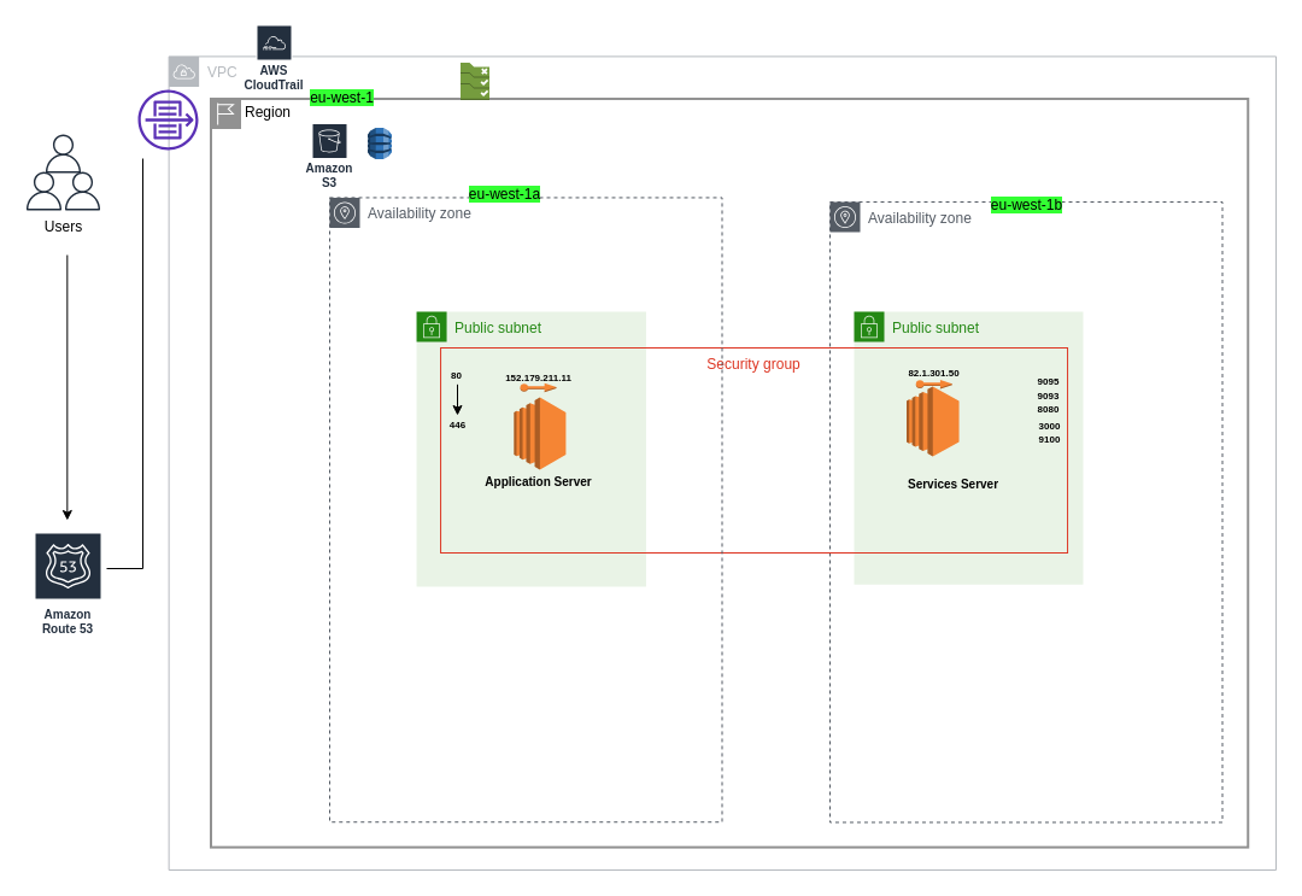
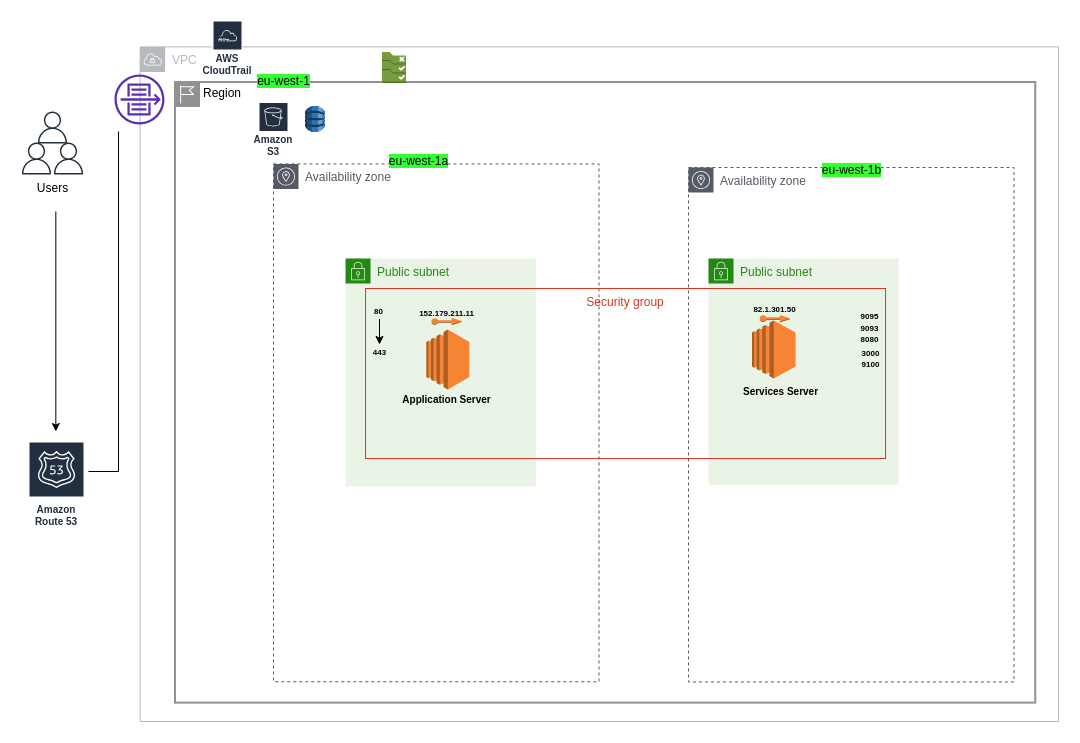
  <mxCell id="0" />
  <mxCell id="1" parent="0" />
  <mxCell id="2" value="" style="group" parent="1" vertex="1" connectable="0"><mxGeometry x="128" y="41" width="930" height="680" as="geometry" /></mxCell>
  <mxCell id="3" value="VPC" style="outlineConnect=0;gradientColor=none;html=1;whiteSpace=wrap;fontSize=12;fontStyle=0;shape=mxgraph.aws4.group;grIcon=mxgraph.aws4.group_vpc;strokeColor=#B6BABF;fillColor=none;verticalAlign=top;align=left;spacingLeft=30;fontColor=#B6BABF;dashed=0;" parent="2" vertex="1"><mxGeometry x="11.625" y="5.397" width="918.375" height="674.603" as="geometry" /></mxCell>
  <mxCell id="4" value="" style="outlineConnect=0;fontColor=#232F3E;gradientColor=none;fillColor=#5A30B5;strokeColor=none;dashed=0;verticalLabelPosition=bottom;verticalAlign=top;align=center;html=1;fontSize=12;fontStyle=0;aspect=fixed;pointerEvents=1;shape=mxgraph.aws4.flow_logs;" parent="2" vertex="1"><mxGeometry x="-14" y="33" width="50" height="50" as="geometry" /></mxCell>
  <mxCell id="5" value="" style="group" parent="2" vertex="1" connectable="0"><mxGeometry x="46.5" y="13" width="860.25" height="648.111" as="geometry" /></mxCell>
  <mxCell id="6" value="Region" style="shape=mxgraph.ibm.box;prType=region;fontStyle=0;verticalAlign=top;align=left;spacingLeft=32;spacingTop=4;fillColor=none;rounded=0;whiteSpace=wrap;html=1;strokeColor=#919191;strokeWidth=2;dashed=0;container=1;spacing=-4;collapsible=0;" parent="5" vertex="1"><mxGeometry y="27.476" width="860.25" height="620.635" as="geometry" /></mxCell>
  <mxCell id="7" value="&lt;span style=&quot;background-color: rgb(51 , 255 , 51)&quot;&gt;eu-west-1&lt;/span&gt;" style="text;html=1;resizable=0;autosize=1;align=center;verticalAlign=middle;points=[];fillColor=none;strokeColor=none;rounded=0;" parent="6" vertex="1"><mxGeometry x="73.5" y="-10.476" width="70" height="20" as="geometry" /></mxCell>
  <mxCell id="8" value="" style="outlineConnect=0;dashed=0;verticalLabelPosition=bottom;verticalAlign=top;align=center;html=1;shape=mxgraph.aws3.config_rule;fillColor=#759C3E;gradientColor=none;" parent="6" vertex="1"><mxGeometry x="207" y="-30" width="24" height="31" as="geometry" /></mxCell>
  <mxCell id="9" value="Amazon S3" style="outlineConnect=0;fontColor=#232F3E;gradientColor=none;strokeColor=#ffffff;fillColor=#232F3E;dashed=0;verticalLabelPosition=middle;verticalAlign=bottom;align=center;html=1;whiteSpace=wrap;fontSize=10;fontStyle=1;spacing=3;shape=mxgraph.aws4.productIcon;prIcon=mxgraph.aws4.s3;" parent="6" vertex="1"><mxGeometry x="83.5" y="20.004" width="30" height="60" as="geometry" /></mxCell>
  <mxCell id="10" value="Availability zone" style="outlineConnect=0;gradientColor=none;html=1;whiteSpace=wrap;fontSize=12;fontStyle=0;shape=mxgraph.aws4.group;grIcon=mxgraph.aws4.group_availability_zone;strokeColor=#545B64;fillColor=none;verticalAlign=top;align=left;spacingLeft=30;fontColor=#545B64;dashed=1;" parent="6" vertex="1"><mxGeometry x="513.5" y="85.545" width="325.5" height="514.455" as="geometry" /></mxCell>
  <mxCell id="11" value="&lt;span style=&quot;background-color: rgb(51 , 255 , 51)&quot;&gt;eu-west-1b&lt;/span&gt;" style="text;html=1;resizable=0;autosize=1;align=center;verticalAlign=middle;points=[];fillColor=none;strokeColor=none;rounded=0;" parent="6" vertex="1"><mxGeometry x="641.25" y="78.163" width="70" height="20" as="geometry" /></mxCell>
  <mxCell id="12" value="" style="outlineConnect=0;dashed=0;verticalLabelPosition=bottom;verticalAlign=top;align=center;html=1;shape=mxgraph.aws3.dynamo_db;fillColor=#2E73B8;gradientColor=none;" parent="6" vertex="1"><mxGeometry x="130" y="24" width="20" height="26" as="geometry" /></mxCell>
  <mxCell id="13" value="" style="group" parent="6" vertex="1" connectable="0"><mxGeometry x="553.5" y="176.52" width="170" height="314.004" as="geometry" /></mxCell>
  <mxCell id="14" value="Public subnet" style="points=[[0,0],[0.25,0],[0.5,0],[0.75,0],[1,0],[1,0.25],[1,0.5],[1,0.75],[1,1],[0.75,1],[0.5,1],[0.25,1],[0,1],[0,0.75],[0,0.5],[0,0.25]];outlineConnect=0;gradientColor=none;html=1;whiteSpace=wrap;fontSize=12;fontStyle=0;shape=mxgraph.aws4.group;grIcon=mxgraph.aws4.group_security_group;grStroke=0;strokeColor=#248814;fillColor=#E9F3E6;verticalAlign=top;align=left;spacingLeft=30;fontColor=#248814;dashed=0;" parent="13" vertex="1"><mxGeometry x="-20" width="190" height="226.15" as="geometry" /></mxCell>
  <mxCell id="15" value="" style="group" parent="13" vertex="1" connectable="0"><mxGeometry x="-382.94" y="0.004" width="540" height="314" as="geometry" /></mxCell>
  <mxCell id="16" value="Public subnet" style="points=[[0,0],[0.25,0],[0.5,0],[0.75,0],[1,0],[1,0.25],[1,0.5],[1,0.75],[1,1],[0.75,1],[0.5,1],[0.25,1],[0,1],[0,0.75],[0,0.5],[0,0.25]];outlineConnect=0;gradientColor=none;html=1;whiteSpace=wrap;fontSize=12;fontStyle=0;shape=mxgraph.aws4.group;grIcon=mxgraph.aws4.group_security_group;grStroke=0;strokeColor=#248814;fillColor=#E9F3E6;verticalAlign=top;align=left;spacingLeft=30;fontColor=#248814;dashed=0;" parent="15" vertex="1"><mxGeometry width="190.38" height="228" as="geometry" /></mxCell>
  <mxCell id="17" value="Security group" style="fillColor=none;strokeColor=#DD3522;verticalAlign=top;fontStyle=0;fontColor=#DD3522;" parent="15" vertex="1"><mxGeometry x="20" y="30" width="520" height="170" as="geometry" /></mxCell>
  <mxCell id="18" value="" style="group" parent="15" vertex="1" connectable="0"><mxGeometry x="55.76" y="71" width="90.1" height="83.88" as="geometry" /></mxCell>
  <mxCell id="19" value="" style="outlineConnect=0;dashed=0;verticalLabelPosition=bottom;verticalAlign=top;align=center;html=1;shape=mxgraph.aws3.ec2;fillColor=#F58534;gradientColor=none;" parent="18" vertex="1"><mxGeometry x="25.028" width="43.048" height="59.914" as="geometry" /></mxCell>
  <mxCell id="20" value="&lt;b&gt;&lt;font style=&quot;font-size: 10px&quot;&gt;Application Server&lt;/font&gt;&lt;/b&gt;" style="text;html=1;resizable=0;autosize=1;align=center;verticalAlign=middle;points=[];fillColor=none;strokeColor=none;rounded=0;" parent="18" vertex="1"><mxGeometry x="-4.733" y="59.914" width="100" height="20" as="geometry" /></mxCell>
  <mxCell id="21" value="&lt;b&gt;&lt;font style=&quot;font-size: 8px&quot;&gt;80&lt;/font&gt;&lt;/b&gt;" style="text;html=1;resizable=0;autosize=1;align=center;verticalAlign=middle;points=[];fillColor=none;strokeColor=none;rounded=0;" parent="15" vertex="1"><mxGeometry x="22.937" y="41.884" width="20" height="20" as="geometry" /></mxCell>
  <mxCell id="22" value="" style="outlineConnect=0;dashed=0;verticalLabelPosition=bottom;verticalAlign=top;align=center;html=1;shape=mxgraph.aws3.ec2;fillColor=#F58534;gradientColor=none;" parent="15" vertex="1"><mxGeometry x="406.44" y="61.88" width="43.56" height="58.12" as="geometry" /></mxCell>
- <mxCell id="23" value="&lt;b&gt;&lt;font style=&quot;font-size: 10px&quot;&gt;Services Server&lt;/font&gt;&lt;/b&gt;" style="text;html=1;resizable=0;autosize=1;align=center;verticalAlign=middle;points=[];fillColor=none;strokeColor=none;rounded=0;" parent="15" vertex="1"><mxGeometry x="399.997" y="133.004" width="90" height="20" as="geometry" /></mxCell>
+ <mxCell id="23" value="&lt;b&gt;&lt;font style=&quot;font-size: 10px&quot;&gt;Services Server&lt;/font&gt;&lt;/b&gt;" style="text;html=1;resizable=0;autosize=1;align=center;verticalAlign=middle;points=[];fillColor=none;strokeColor=none;rounded=0;" parent="15" vertex="1"><mxGeometry x="389.997" y="123.004" width="90" height="20" as="geometry" /></mxCell>
  <mxCell id="24" value="" style="outlineConnect=0;dashed=0;verticalLabelPosition=bottom;verticalAlign=top;align=center;html=1;shape=mxgraph.aws3.elastic_ip;fillColor=#F58534;gradientColor=none;" parent="15" vertex="1"><mxGeometry x="414.22" y="56.55" width="30" height="7.33" as="geometry" /></mxCell>
  <mxCell id="25" value="&lt;span style=&quot;font-size: 8px&quot;&gt;&lt;b&gt;82.1.301.50&lt;/b&gt;&lt;/span&gt;" style="text;html=1;resizable=0;autosize=1;align=center;verticalAlign=middle;points=[];fillColor=none;strokeColor=none;rounded=0;" parent="15" vertex="1"><mxGeometry x="399.217" y="39.884" width="60" height="20" as="geometry" /></mxCell>
  <mxCell id="26" value="" style="group" parent="1" vertex="1" connectable="0"><mxGeometry x="20" y="111" width="64" height="87" as="geometry" /></mxCell>
  <mxCell id="27" value="" style="group" parent="26" vertex="1" connectable="0"><mxGeometry width="64" height="63" as="geometry" /></mxCell>
  <mxCell id="28" value="" style="outlineConnect=0;fontColor=#232F3E;gradientColor=none;fillColor=#232F3E;strokeColor=none;dashed=0;verticalLabelPosition=bottom;verticalAlign=top;align=center;html=1;fontSize=12;fontStyle=0;aspect=fixed;pointerEvents=1;shape=mxgraph.aws4.user;" parent="27" vertex="1"><mxGeometry y="31" width="32" height="32" as="geometry" /></mxCell>
  <mxCell id="29" value="" style="outlineConnect=0;fontColor=#232F3E;gradientColor=none;fillColor=#232F3E;strokeColor=none;dashed=0;verticalLabelPosition=bottom;verticalAlign=top;align=center;html=1;fontSize=12;fontStyle=0;aspect=fixed;pointerEvents=1;shape=mxgraph.aws4.user;" parent="27" vertex="1"><mxGeometry x="32" y="31" width="32" height="32" as="geometry" /></mxCell>
  <mxCell id="30" value="" style="outlineConnect=0;fontColor=#232F3E;gradientColor=none;fillColor=#232F3E;strokeColor=none;dashed=0;verticalLabelPosition=bottom;verticalAlign=top;align=center;html=1;fontSize=12;fontStyle=0;aspect=fixed;pointerEvents=1;shape=mxgraph.aws4.user;" parent="27" vertex="1"><mxGeometry x="16" width="32" height="32" as="geometry" /></mxCell>
  <mxCell id="31" value="Users" style="text;html=1;resizable=0;autosize=1;align=center;verticalAlign=middle;points=[];fillColor=none;strokeColor=none;rounded=0;" parent="26" vertex="1"><mxGeometry x="7" y="67" width="50" height="20" as="geometry" /></mxCell>
  <mxCell id="32" value="Amazon Route 53" style="outlineConnect=0;fontColor=#232F3E;gradientColor=none;strokeColor=#ffffff;fillColor=#232F3E;dashed=0;verticalLabelPosition=middle;verticalAlign=bottom;align=center;html=1;whiteSpace=wrap;fontSize=10;fontStyle=1;spacing=3;shape=mxgraph.aws4.productIcon;prIcon=mxgraph.aws4.route_53;" parent="1" vertex="1"><mxGeometry x="28" y="441" width="56" height="90" as="geometry" /></mxCell>
  <mxCell id="33" value="AWS&#10;CloudTrail" style="outlineConnect=0;fontColor=#232F3E;gradientColor=none;strokeColor=#ffffff;fillColor=#232F3E;dashed=0;verticalLabelPosition=middle;verticalAlign=bottom;align=center;html=1;whiteSpace=wrap;fontSize=10;fontStyle=1;spacing=3;shape=mxgraph.aws4.productIcon;prIcon=mxgraph.aws4.cloudtrail;" parent="1" vertex="1"><mxGeometry x="212" y="20" width="30" height="60" as="geometry" /></mxCell>
  <mxCell id="34" value="" style="endArrow=classic;html=1;" parent="1" edge="1"><mxGeometry width="50" height="50" relative="1" as="geometry"><mxPoint x="55.33" y="211" as="sourcePoint" /><mxPoint x="55.33" y="431" as="targetPoint" /></mxGeometry></mxCell>
  <mxCell id="35" value="" style="endArrow=none;html=1;" parent="1" edge="1"><mxGeometry width="50" height="50" relative="1" as="geometry"><mxPoint x="118" y="471" as="sourcePoint" /><mxPoint x="118" y="131" as="targetPoint" /></mxGeometry></mxCell>
  <mxCell id="36" value="" style="endArrow=none;html=1;" parent="1" edge="1"><mxGeometry width="50" height="50" relative="1" as="geometry"><mxPoint x="88" y="471" as="sourcePoint" /><mxPoint x="118" y="471" as="targetPoint" /></mxGeometry></mxCell>
  <mxCell id="37" value="Availability zone" style="outlineConnect=0;gradientColor=none;html=1;whiteSpace=wrap;fontSize=12;fontStyle=0;shape=mxgraph.aws4.group;grIcon=mxgraph.aws4.group_availability_zone;strokeColor=#545B64;fillColor=none;verticalAlign=top;align=left;spacingLeft=30;fontColor=#545B64;dashed=1;" parent="1" vertex="1"><mxGeometry x="273" y="163.44" width="325.5" height="517.78" as="geometry" /></mxCell>
  <mxCell id="38" value="&lt;span style=&quot;background-color: rgb(51 , 255 , 51)&quot;&gt;eu-west-1a&lt;/span&gt;" style="text;html=1;resizable=0;autosize=1;align=center;verticalAlign=middle;points=[];fillColor=none;strokeColor=none;rounded=0;" parent="1" vertex="1"><mxGeometry x="382.62" y="151" width="70" height="20" as="geometry" /></mxCell>
  <mxCell id="39" value="" style="edgeStyle=orthogonalEdgeStyle;rounded=0;orthogonalLoop=1;jettySize=auto;html=1;" edge="1" parent="1"><mxGeometry relative="1" as="geometry"><mxPoint x="379" y="318.334" as="sourcePoint" /><mxPoint x="379" y="344.004" as="targetPoint" /></mxGeometry></mxCell>
- <mxCell id="40" value="&lt;b&gt;&lt;font style=&quot;font-size: 8px&quot;&gt;446&lt;/font&gt;&lt;/b&gt;" style="text;html=1;resizable=0;autosize=1;align=center;verticalAlign=middle;points=[];fillColor=none;strokeColor=none;rounded=0;" parent="1" vertex="1"><mxGeometry x="363.997" y="341.334" width="30" height="20" as="geometry" /></mxCell>
+ <mxCell id="40" value="&lt;b&gt;&lt;font style=&quot;font-size: 8px&quot;&gt;443&lt;/font&gt;&lt;/b&gt;" style="text;html=1;resizable=0;autosize=1;align=center;verticalAlign=middle;points=[];fillColor=none;strokeColor=none;rounded=0;" parent="1" vertex="1"><mxGeometry x="363.997" y="341.334" width="30" height="20" as="geometry" /></mxCell>
  <mxCell id="41" value="&lt;b&gt;&lt;font style=&quot;font-size: 8px&quot;&gt;8080&lt;/font&gt;&lt;/b&gt;" style="text;html=1;resizable=0;autosize=1;align=center;verticalAlign=middle;points=[];fillColor=none;strokeColor=none;rounded=0;" parent="1" vertex="1"><mxGeometry x="853.557" y="328.334" width="30" height="20" as="geometry" /></mxCell>
  <mxCell id="42" value="&lt;b&gt;&lt;font style=&quot;font-size: 8px&quot;&gt;9095&lt;/font&gt;&lt;/b&gt;" style="text;html=1;resizable=0;autosize=1;align=center;verticalAlign=middle;points=[];fillColor=none;strokeColor=none;rounded=0;" parent="1" vertex="1"><mxGeometry x="853.557" y="305.334" width="30" height="20" as="geometry" /></mxCell>
  <mxCell id="43" value="&lt;b&gt;&lt;font style=&quot;font-size: 8px&quot;&gt;9100&lt;/font&gt;&lt;/b&gt;" style="text;html=1;resizable=0;autosize=1;align=center;verticalAlign=middle;points=[];fillColor=none;strokeColor=none;rounded=0;" parent="1" vertex="1"><mxGeometry x="854.557" y="353.334" width="30" height="20" as="geometry" /></mxCell>
  <mxCell id="44" value="&lt;b&gt;&lt;font style=&quot;font-size: 8px&quot;&gt;9093&lt;/font&gt;&lt;/b&gt;" style="text;html=1;resizable=0;autosize=1;align=center;verticalAlign=middle;points=[];fillColor=none;strokeColor=none;rounded=0;" parent="1" vertex="1"><mxGeometry x="853.557" y="317.004" width="30" height="20" as="geometry" /></mxCell>
  <mxCell id="45" value="&lt;b&gt;&lt;font style=&quot;font-size: 8px&quot;&gt;3000&lt;/font&gt;&lt;/b&gt;" style="text;html=1;resizable=0;autosize=1;align=center;verticalAlign=middle;points=[];fillColor=none;strokeColor=none;rounded=0;" parent="1" vertex="1"><mxGeometry x="854.557" y="342.004" width="30" height="20" as="geometry" /></mxCell>
  <mxCell id="46" value="" style="outlineConnect=0;dashed=0;verticalLabelPosition=bottom;verticalAlign=top;align=center;html=1;shape=mxgraph.aws3.elastic_ip;fillColor=#F58534;gradientColor=none;" parent="1" vertex="1"><mxGeometry x="431" y="317.33" width="30" height="7.33" as="geometry" /></mxCell>
  <mxCell id="47" value="&lt;span style=&quot;font-size: 8px&quot;&gt;&lt;b&gt;152.179.211.11&lt;/b&gt;&lt;/span&gt;" style="text;html=1;resizable=0;autosize=1;align=center;verticalAlign=middle;points=[];fillColor=none;strokeColor=none;rounded=0;" parent="1" vertex="1"><mxGeometry x="410.997" y="301.664" width="70" height="20" as="geometry" /></mxCell>
